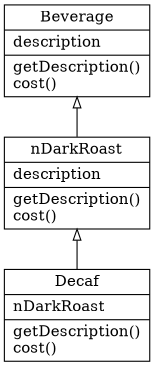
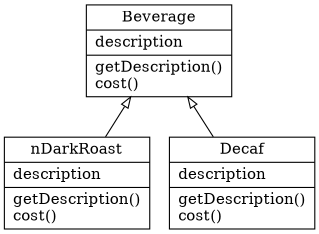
  digraph {
    rankdir=BT
    splines=line
    node [shape=record]
    edge [arrowhead=empty]
    n1 [label="{Beverage|description\l|getDescription()\lcost()\l}"]
    n2 [label="{<d0>nDarkRoast|description\l|getDescription()\lcost()\l}"]
-   n3 [label="{<d0>Decaf|nDarkRoast\l|getDescription()\lcost()\l}"]
+   n3 [label="{<d0>Decaf|description\l|getDescription()\lcost()\l}"]
    n2 -> n1
-   n3 -> n2
+   n3 -> n1
  }
